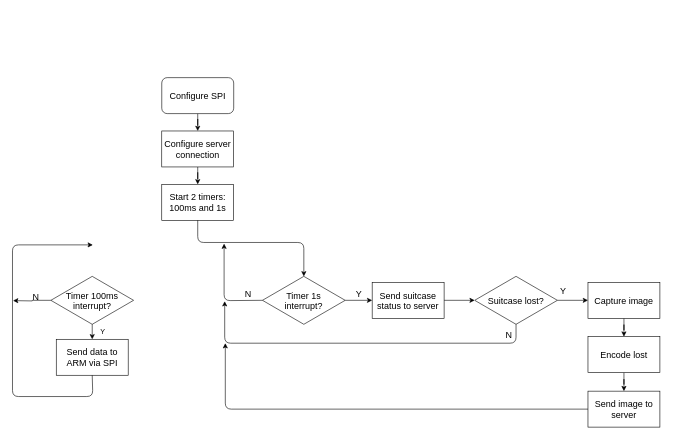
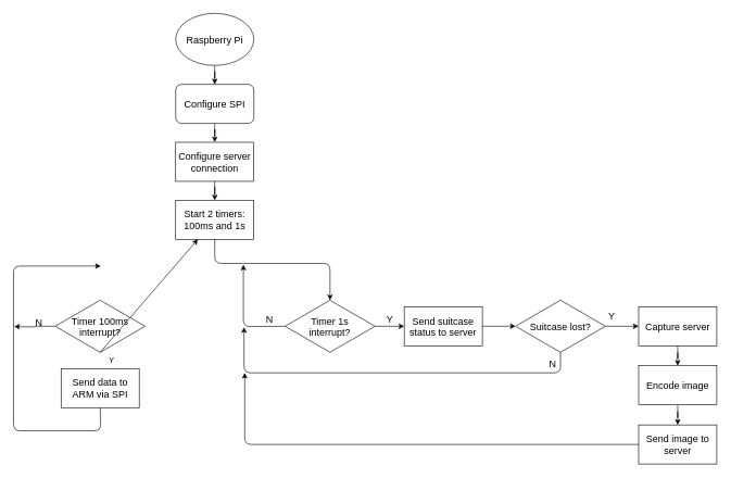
  <mxCell id="0" />
  <mxCell id="1" parent="0" />
  <mxCell id="2" value="" style="edgeStyle=orthogonalEdgeStyle;rounded=0;orthogonalLoop=1;jettySize=auto;html=1;exitX=0.5;exitY=1;exitDx=0;exitDy=0;" parent="1" source="20" target="4" edge="1"><mxGeometry relative="1" as="geometry"><mxPoint x="329" y="183" as="sourcePoint" /></mxGeometry></mxCell>
  <mxCell id="3" value="" style="edgeStyle=orthogonalEdgeStyle;rounded=0;orthogonalLoop=1;jettySize=auto;html=1;" parent="1" source="4" target="5" edge="1"><mxGeometry relative="1" as="geometry" /></mxCell>
  <mxCell id="4" value="&lt;font style=&quot;font-size: 15px&quot;&gt;Configure server connection&lt;/font&gt;" style="rounded=0;whiteSpace=wrap;html=1;" parent="1" vertex="1"><mxGeometry x="269" y="218" width="120" height="60" as="geometry" /></mxCell>
  <mxCell id="5" value="&lt;font style=&quot;font-size: 15px&quot;&gt;Start 2 timers: 100ms and 1s&lt;/font&gt;" style="rounded=0;whiteSpace=wrap;html=1;" parent="1" vertex="1"><mxGeometry x="269" y="307" width="120" height="60" as="geometry" /></mxCell>
  <mxCell id="6" style="edgeStyle=orthogonalEdgeStyle;rounded=0;orthogonalLoop=1;jettySize=auto;html=1;exitX=0;exitY=0.5;exitDx=0;exitDy=0;" parent="1" source="7" edge="1"><mxGeometry relative="1" as="geometry"><mxPoint x="21" y="501" as="targetPoint" /></mxGeometry></mxCell>
  <mxCell id="7" value="&lt;font style=&quot;font-size: 15px&quot;&gt;Timer 100ms &lt;br&gt;interrupt?&lt;/font&gt;" style="rhombus;whiteSpace=wrap;html=1;" parent="1" vertex="1"><mxGeometry x="84" y="460.5" width="138" height="80" as="geometry" /></mxCell>
  <mxCell id="8" value="" style="edgeStyle=orthogonalEdgeStyle;rounded=0;orthogonalLoop=1;jettySize=auto;html=1;" edge="1" parent="1" source="9" target="11"><mxGeometry relative="1" as="geometry" /></mxCell>
  <mxCell id="9" value="&lt;font style=&quot;font-size: 15px&quot;&gt;Timer 1s &lt;br&gt;interrupt?&lt;/font&gt;" style="rhombus;whiteSpace=wrap;html=1;" parent="1" vertex="1"><mxGeometry x="437" y="460.5" width="138" height="80" as="geometry" /></mxCell>
  <mxCell id="10" value="" style="edgeStyle=orthogonalEdgeStyle;rounded=0;orthogonalLoop=1;jettySize=auto;html=1;" edge="1" parent="1" source="11" target="26"><mxGeometry relative="1" as="geometry" /></mxCell>
  <mxCell id="11" value="&lt;font style=&quot;font-size: 15px&quot;&gt;Send suitcase status to server&lt;/font&gt;&lt;br&gt;" style="rounded=0;whiteSpace=wrap;html=1;" parent="1" vertex="1"><mxGeometry x="620" y="470.5" width="120" height="60" as="geometry" /></mxCell>
  <mxCell id="12" value="&lt;font style=&quot;font-size: 15px&quot;&gt;Send data to ARM via SPI&lt;/font&gt;" style="rounded=0;whiteSpace=wrap;html=1;" parent="1" vertex="1"><mxGeometry x="93" y="565.5" width="120" height="60" as="geometry" /></mxCell>
  <mxCell id="13" value="&lt;font style=&quot;font-size: 15px&quot;&gt;Send image to server&lt;/font&gt;&lt;br&gt;" style="rounded=0;whiteSpace=wrap;html=1;" parent="1" vertex="1"><mxGeometry x="980" y="652" width="120" height="60" as="geometry" /></mxCell>
  <mxCell id="14" value="" style="endArrow=classic;html=1;entryX=0.5;entryY=0;entryDx=0;entryDy=0;exitX=0.5;exitY=1;exitDx=0;exitDy=0;" parent="1" source="5" target="9" edge="1"><mxGeometry width="50" height="50" relative="1" as="geometry"><mxPoint x="84" y="1056" as="sourcePoint" /><mxPoint x="134" y="1006" as="targetPoint" /><Array as="points"><mxPoint x="329" y="404" /><mxPoint x="506" y="404" /></Array></mxGeometry></mxCell>
- <mxCell id="15" value="" style="endArrow=classic;html=1;entryX=0.5;entryY=0;entryDx=0;entryDy=0;exitX=0.5;exitY=1;exitDx=0;exitDy=0;" parent="1" source="7" target="12" edge="1"><mxGeometry width="50" height="50" relative="1" as="geometry"><mxPoint x="84" y="1056" as="sourcePoint" /><mxPoint x="134" y="1006" as="targetPoint" /></mxGeometry></mxCell>
+ <mxCell id="15" value="" style="endArrow=classic;html=1;exitX=0.5;exitY=1;exitDx=0;exitDy=0;" parent="1" source="7" target="5" edge="1"><mxGeometry width="50" height="50" relative="1" as="geometry"><mxPoint x="84" y="1056" as="sourcePoint" /><mxPoint x="134" y="1006" as="targetPoint" /></mxGeometry></mxCell>
  <mxCell id="16" value="Y" style="text;html=1;resizable=0;points=[];autosize=1;align=left;verticalAlign=top;spacingTop=-4;" parent="1" vertex="1"><mxGeometry x="165" y="544" width="18" height="14" as="geometry" /></mxCell>
  <mxCell id="17" value="" style="endArrow=classic;html=1;exitX=0.5;exitY=1;exitDx=0;exitDy=0;" parent="1" source="12" edge="1"><mxGeometry width="50" height="50" relative="1" as="geometry"><mxPoint x="84" y="1056" as="sourcePoint" /><mxPoint x="154" y="408" as="targetPoint" /><Array as="points"><mxPoint x="154" y="661" /><mxPoint x="20" y="661" /><mxPoint x="20" y="408" /></Array></mxGeometry></mxCell>
  <mxCell id="18" value="&lt;font style=&quot;font-size: 15px&quot;&gt;N&lt;/font&gt;" style="text;html=1;resizable=0;points=[];autosize=1;align=left;verticalAlign=top;spacingTop=-4;" parent="1" vertex="1"><mxGeometry x="52" y="483" width="21" height="14" as="geometry" /></mxCell>
  <mxCell id="19" value="&lt;font style=&quot;font-size: 15px&quot;&gt;N&lt;/font&gt;" style="text;html=1;resizable=0;points=[];autosize=1;align=left;verticalAlign=top;spacingTop=-4;" parent="1" vertex="1"><mxGeometry x="406" y="479" width="21" height="14" as="geometry" /></mxCell>
  <mxCell id="20" value="&lt;span&gt;&lt;font style=&quot;font-size: 15px&quot;&gt;Configure SPI&lt;/font&gt;&lt;/span&gt;" style="rounded=1;whiteSpace=wrap;html=1;" parent="1" vertex="1"><mxGeometry x="269" y="129" width="120" height="60" as="geometry" /></mxCell>
+ <mxCell id="21" value="" style="edgeStyle=orthogonalEdgeStyle;rounded=0;orthogonalLoop=1;jettySize=auto;html=1;" parent="1" source="22" target="20" edge="1"><mxGeometry relative="1" as="geometry" /></mxCell>
+ <mxCell id="22" value="&lt;font style=&quot;font-size: 15px&quot;&gt;Raspberry Pi&lt;/font&gt;" style="ellipse;whiteSpace=wrap;html=1;" parent="1" vertex="1"><mxGeometry x="269" y="20" width="120" height="80" as="geometry" /></mxCell>
  <mxCell id="23" value="" style="endArrow=classic;html=1;exitX=0;exitY=0.5;exitDx=0;exitDy=0;" edge="1" parent="1" source="9"><mxGeometry width="50" height="50" relative="1" as="geometry"><mxPoint x="311" y="601" as="sourcePoint" /><mxPoint x="373" y="406" as="targetPoint" /><Array as="points"><mxPoint x="373" y="501" /></Array></mxGeometry></mxCell>
  <mxCell id="24" value="&lt;font style=&quot;font-size: 15px&quot;&gt;Y&lt;/font&gt;" style="text;html=1;resizable=0;points=[];autosize=1;align=left;verticalAlign=top;spacingTop=-4;" vertex="1" parent="1"><mxGeometry x="591" y="479" width="20" height="14" as="geometry" /></mxCell>
  <mxCell id="25" value="" style="edgeStyle=orthogonalEdgeStyle;rounded=0;orthogonalLoop=1;jettySize=auto;html=1;" edge="1" parent="1" source="26" target="30"><mxGeometry relative="1" as="geometry" /></mxCell>
  <mxCell id="26" value="&lt;font style=&quot;font-size: 15px&quot;&gt;Suitcase lost?&lt;/font&gt;" style="rhombus;whiteSpace=wrap;html=1;" vertex="1" parent="1"><mxGeometry x="791" y="460.5" width="138" height="80" as="geometry" /></mxCell>
  <mxCell id="27" value="" style="endArrow=classic;html=1;exitX=0.5;exitY=1;exitDx=0;exitDy=0;" edge="1" parent="1" source="26"><mxGeometry width="50" height="50" relative="1" as="geometry"><mxPoint x="406" y="620.5" as="sourcePoint" /><mxPoint x="374" y="502" as="targetPoint" /><Array as="points"><mxPoint x="860" y="572" /><mxPoint x="374" y="572" /></Array></mxGeometry></mxCell>
  <mxCell id="28" value="&lt;font style=&quot;font-size: 15px&quot;&gt;N&lt;/font&gt;" style="text;html=1;resizable=0;points=[];autosize=1;align=left;verticalAlign=top;spacingTop=-4;" vertex="1" parent="1"><mxGeometry x="841" y="547" width="21" height="14" as="geometry" /></mxCell>
  <mxCell id="29" value="" style="edgeStyle=orthogonalEdgeStyle;rounded=0;orthogonalLoop=1;jettySize=auto;html=1;" edge="1" parent="1" source="30" target="33"><mxGeometry relative="1" as="geometry" /></mxCell>
- <mxCell id="30" value="&lt;font style=&quot;font-size: 15px&quot;&gt;Capture image&lt;/font&gt;&lt;br&gt;" style="rounded=0;whiteSpace=wrap;html=1;" vertex="1" parent="1"><mxGeometry x="980" y="470.5" width="120" height="60" as="geometry" /></mxCell>
+ <mxCell id="30" value="&lt;font style=&quot;font-size: 15px&quot;&gt;Capture server&lt;/font&gt;&lt;br&gt;" style="rounded=0;whiteSpace=wrap;html=1;" vertex="1" parent="1"><mxGeometry x="980" y="470.5" width="120" height="60" as="geometry" /></mxCell>
  <mxCell id="31" value="&lt;font style=&quot;font-size: 15px&quot;&gt;Y&lt;/font&gt;" style="text;html=1;resizable=0;points=[];autosize=1;align=left;verticalAlign=top;spacingTop=-4;" vertex="1" parent="1"><mxGeometry x="932" y="474" width="20" height="14" as="geometry" /></mxCell>
  <mxCell id="32" value="" style="edgeStyle=orthogonalEdgeStyle;rounded=0;orthogonalLoop=1;jettySize=auto;html=1;" edge="1" parent="1" source="33" target="13"><mxGeometry relative="1" as="geometry" /></mxCell>
- <mxCell id="33" value="&lt;font style=&quot;font-size: 15px&quot;&gt;Encode lost&lt;/font&gt;&lt;br&gt;" style="rounded=0;whiteSpace=wrap;html=1;" vertex="1" parent="1"><mxGeometry x="980" y="561" width="120" height="60" as="geometry" /></mxCell>
+ <mxCell id="33" value="&lt;font style=&quot;font-size: 15px&quot;&gt;Encode image&lt;/font&gt;&lt;br&gt;" style="rounded=0;whiteSpace=wrap;html=1;" vertex="1" parent="1"><mxGeometry x="980" y="561" width="120" height="60" as="geometry" /></mxCell>
  <mxCell id="34" value="" style="endArrow=classic;html=1;exitX=0;exitY=0.5;exitDx=0;exitDy=0;" edge="1" parent="1" source="13"><mxGeometry width="50" height="50" relative="1" as="geometry"><mxPoint x="37" y="782" as="sourcePoint" /><mxPoint x="375" y="572" as="targetPoint" /><Array as="points"><mxPoint x="375" y="682" /></Array></mxGeometry></mxCell>
